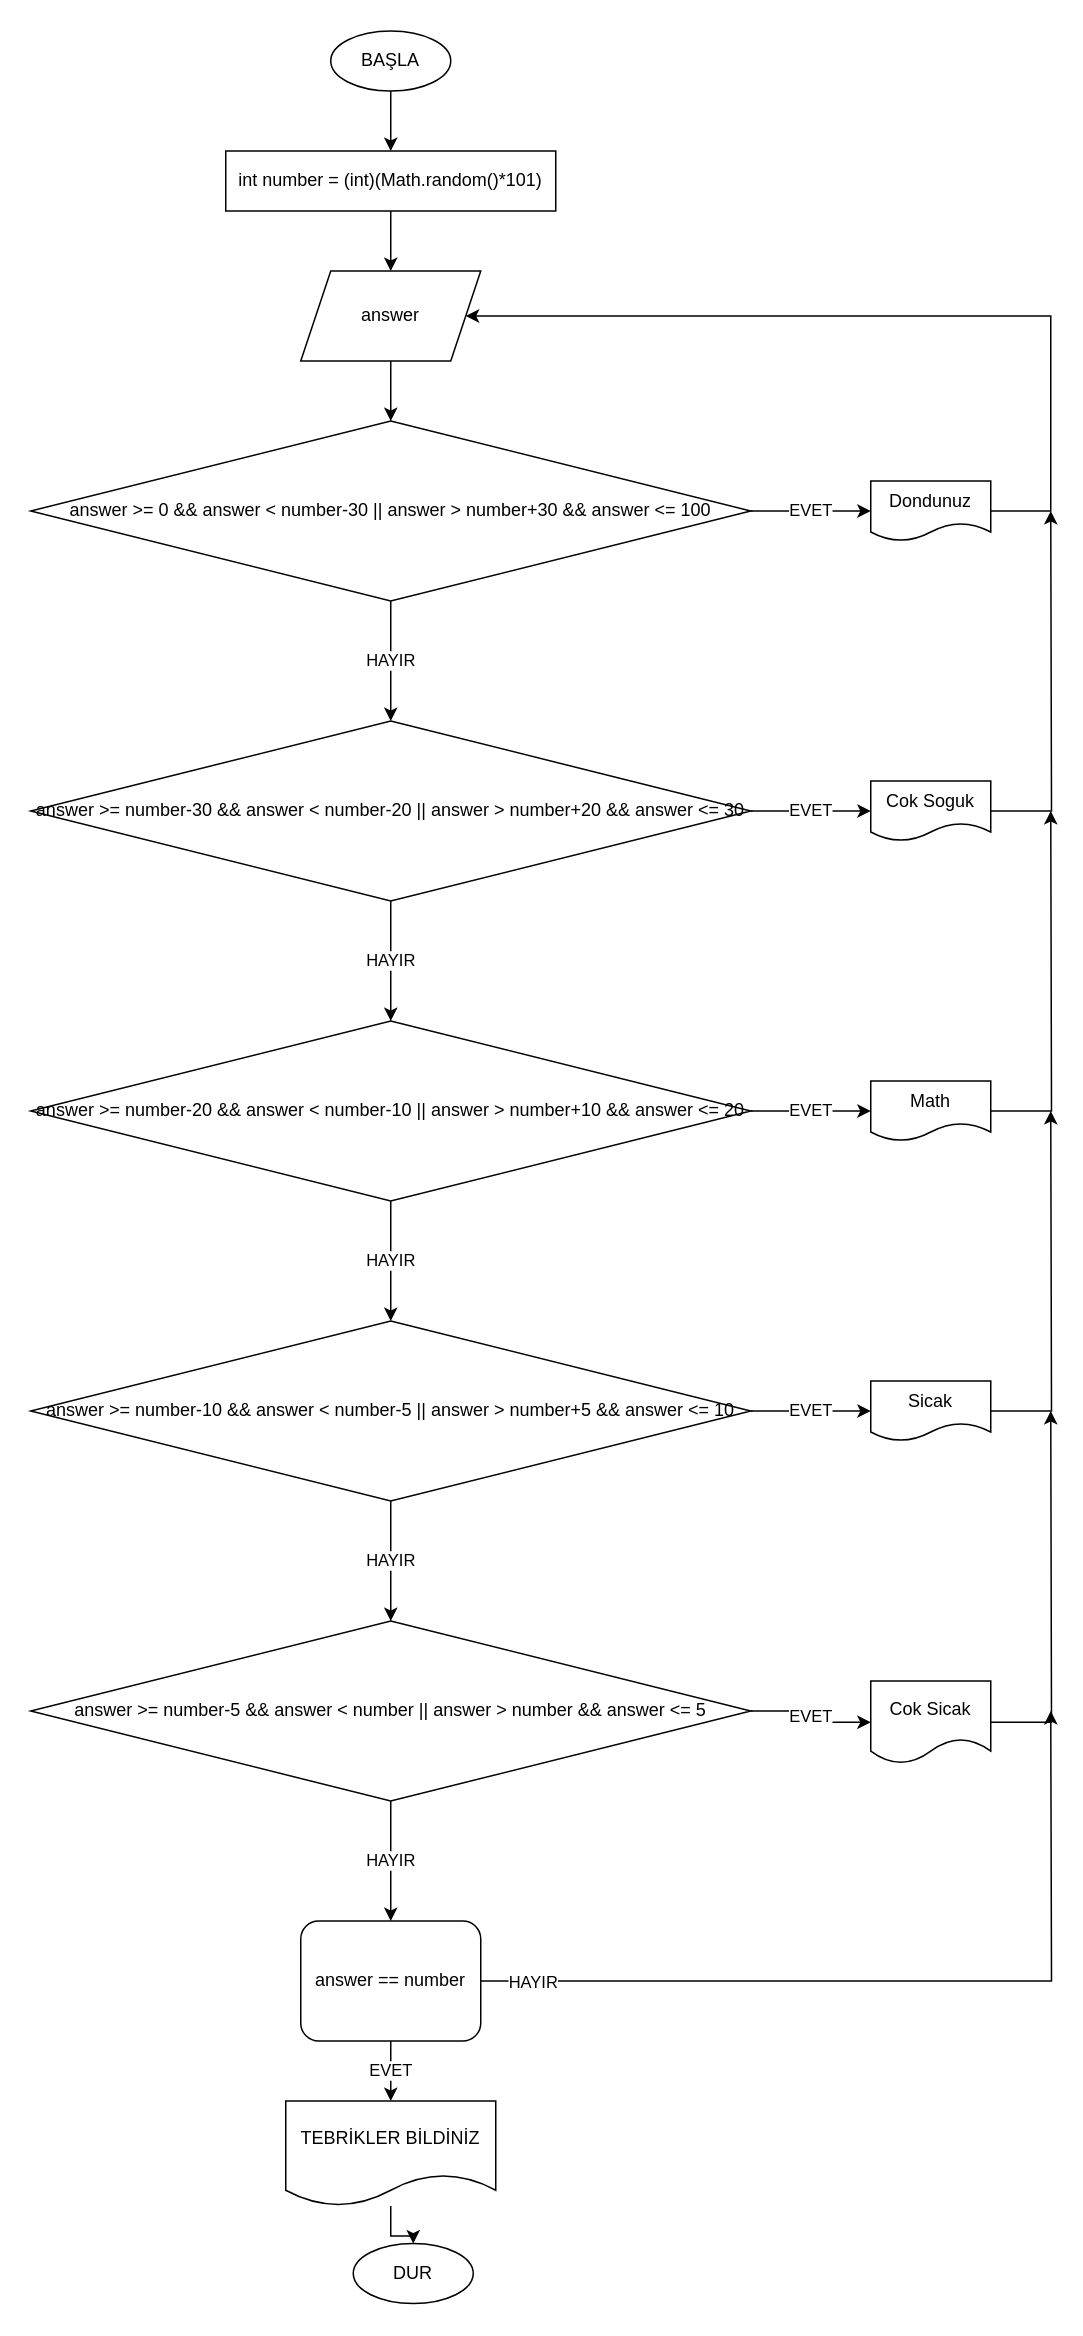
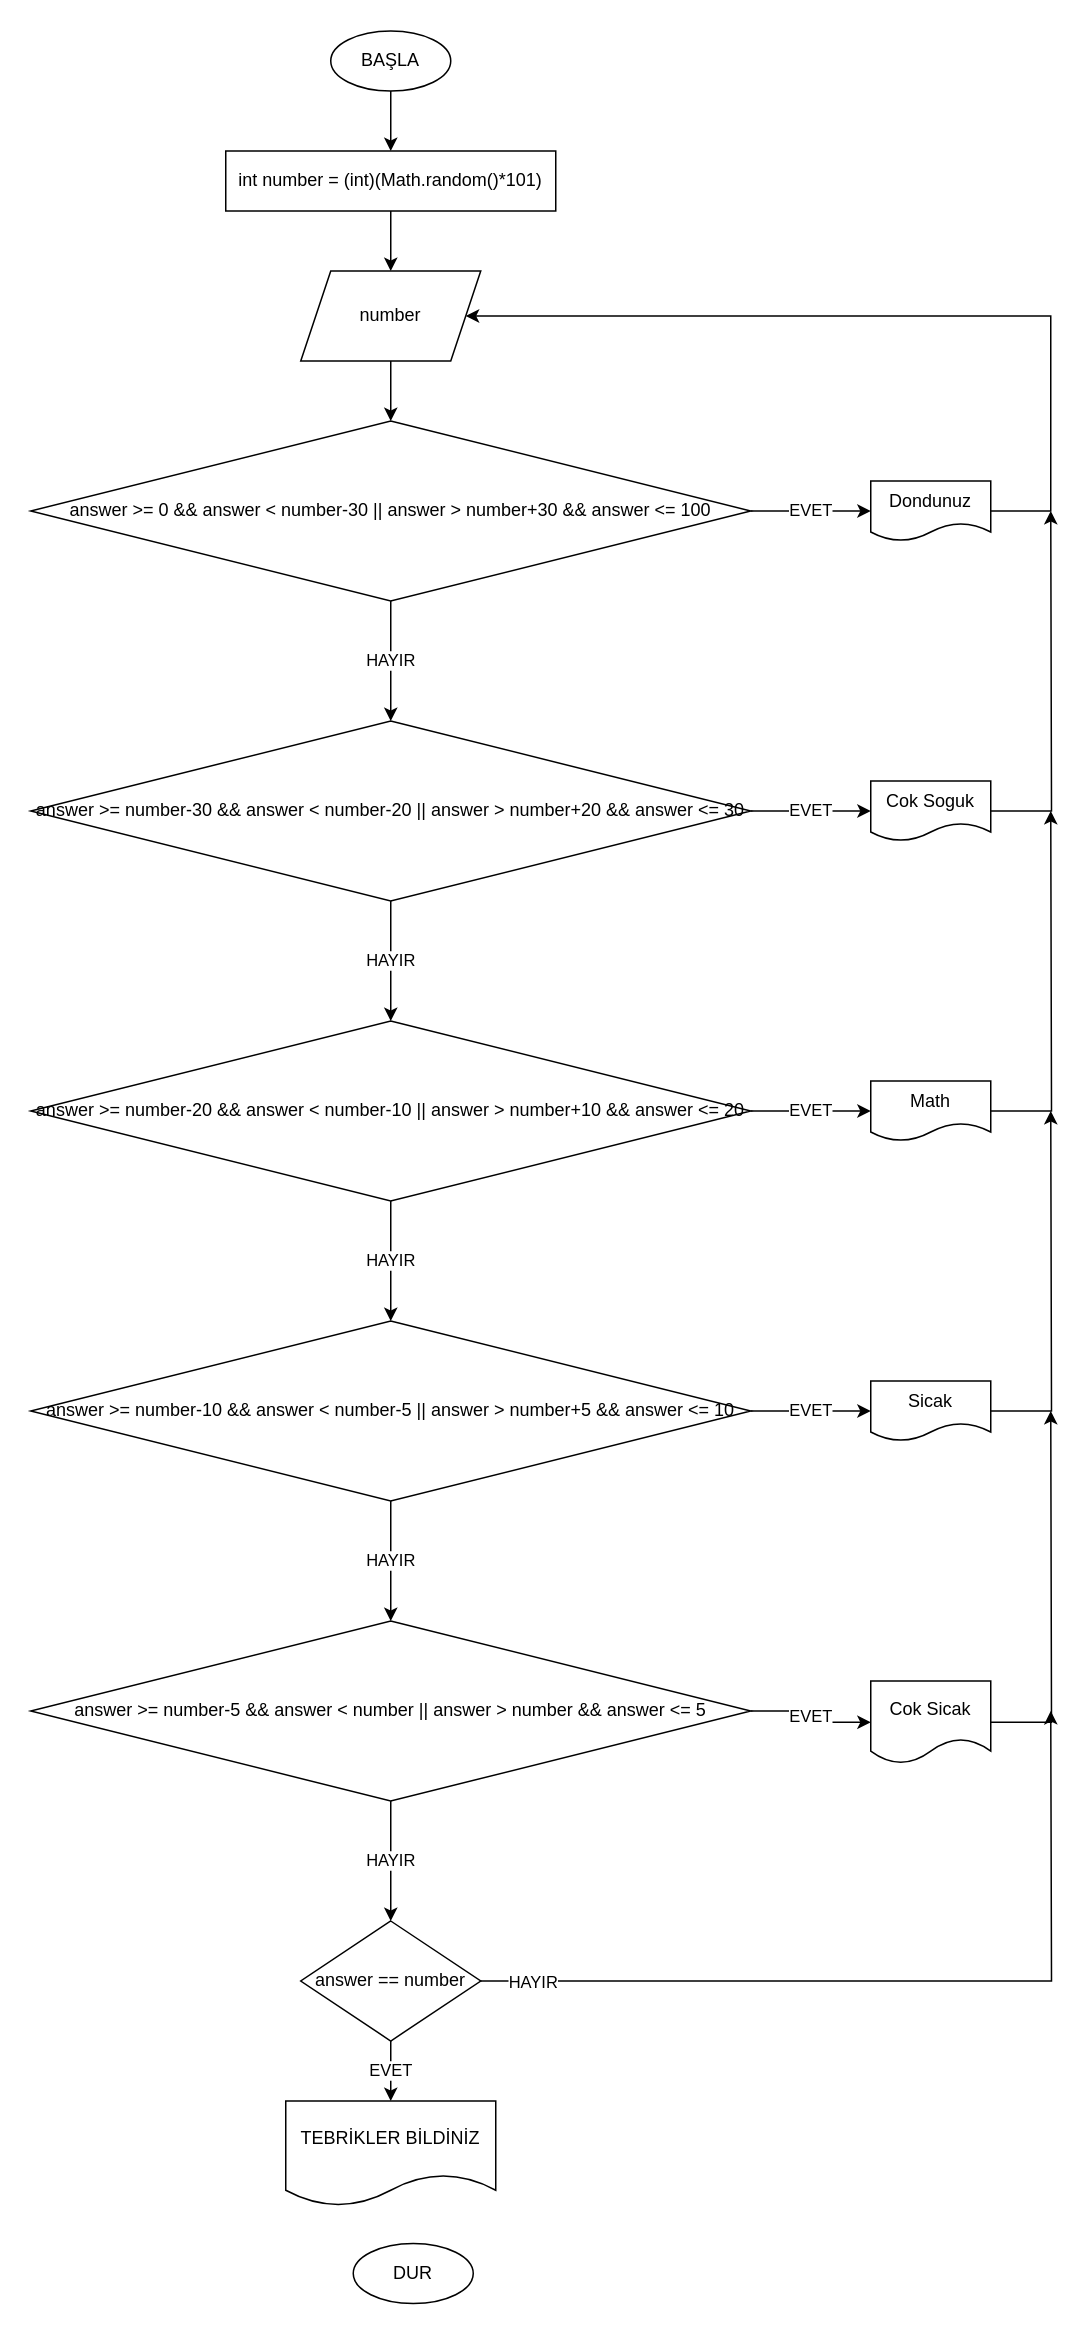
  <mxCell id="0" />
  <mxCell id="1" parent="0" />
  <mxCell id="2" value="" style="edgeStyle=orthogonalEdgeStyle;rounded=0;orthogonalLoop=1;jettySize=auto;html=1;" edge="1" parent="1" source="3" target="5"><mxGeometry relative="1" as="geometry" /></mxCell>
  <mxCell id="3" value="BAŞLA" style="ellipse;whiteSpace=wrap;html=1;" vertex="1" parent="1"><mxGeometry x="220" y="20" width="80" height="40" as="geometry" /></mxCell>
  <mxCell id="4" value="" style="edgeStyle=orthogonalEdgeStyle;rounded=0;orthogonalLoop=1;jettySize=auto;html=1;" edge="1" parent="1" source="5" target="7"><mxGeometry relative="1" as="geometry" /></mxCell>
  <mxCell id="5" value="int number = (int)(Math.random()*101)" style="whiteSpace=wrap;html=1;" vertex="1" parent="1"><mxGeometry x="150" y="100" width="220" height="40" as="geometry" /></mxCell>
  <mxCell id="6" value="" style="edgeStyle=orthogonalEdgeStyle;rounded=0;orthogonalLoop=1;jettySize=auto;html=1;" edge="1" parent="1" source="7" target="10"><mxGeometry relative="1" as="geometry" /></mxCell>
- <mxCell id="7" value="answer" style="shape=parallelogram;perimeter=parallelogramPerimeter;whiteSpace=wrap;html=1;fixedSize=1;" vertex="1" parent="1"><mxGeometry x="200" width="120" height="60" as="geometry" y="180" /></mxCell>
+ <mxCell id="7" value="number" style="shape=parallelogram;perimeter=parallelogramPerimeter;whiteSpace=wrap;html=1;fixedSize=1;" vertex="1" parent="1"><mxGeometry x="200" width="120" height="60" as="geometry" y="180" /></mxCell>
  <mxCell id="8" value="HAYIR" style="edgeStyle=orthogonalEdgeStyle;rounded=0;orthogonalLoop=1;jettySize=auto;html=1;" edge="1" parent="1" source="10" target="13"><mxGeometry relative="1" as="geometry" /></mxCell>
  <mxCell id="9" value="EVET" style="edgeStyle=orthogonalEdgeStyle;rounded=0;orthogonalLoop=1;jettySize=auto;html=1;" edge="1" parent="1" source="10" target="31"><mxGeometry relative="1" as="geometry" /></mxCell>
  <mxCell id="10" value="answer &amp;gt;= 0 &amp;amp;&amp;amp; answer &amp;lt; number-30 || answer &amp;gt; number+30 &amp;amp;&amp;amp; answer &amp;lt;= 100" style="rhombus;whiteSpace=wrap;html=1;" vertex="1" parent="1"><mxGeometry x="20" y="280" width="480" height="120" as="geometry" /></mxCell>
  <mxCell id="11" value="HAYIR" style="edgeStyle=orthogonalEdgeStyle;rounded=0;orthogonalLoop=1;jettySize=auto;html=1;" edge="1" parent="1" source="13" target="16"><mxGeometry relative="1" as="geometry" /></mxCell>
  <mxCell id="12" value="EVET" style="edgeStyle=orthogonalEdgeStyle;rounded=0;orthogonalLoop=1;jettySize=auto;html=1;" edge="1" parent="1" source="13" target="33"><mxGeometry relative="1" as="geometry" /></mxCell>
  <mxCell id="13" value="answer &amp;gt;= number-30 &amp;amp;&amp;amp; answer &amp;lt; number-20 || answer &amp;gt; number+20 &amp;amp;&amp;amp; answer &amp;lt;= 30" style="rhombus;whiteSpace=wrap;html=1;" vertex="1" parent="1"><mxGeometry x="20" y="480" width="480" height="120" as="geometry" /></mxCell>
  <mxCell id="14" value="HAYIR" style="edgeStyle=orthogonalEdgeStyle;rounded=0;orthogonalLoop=1;jettySize=auto;html=1;" edge="1" parent="1" source="16" target="19"><mxGeometry relative="1" as="geometry" /></mxCell>
  <mxCell id="15" value="EVET" style="edgeStyle=orthogonalEdgeStyle;rounded=0;orthogonalLoop=1;jettySize=auto;html=1;" edge="1" parent="1" source="16" target="35"><mxGeometry relative="1" as="geometry" /></mxCell>
  <mxCell id="16" value="answer &amp;gt;= number-20 &amp;amp;&amp;amp; answer &amp;lt; number-10 || answer &amp;gt; number+10 &amp;amp;&amp;amp; answer &amp;lt;= 20" style="rhombus;whiteSpace=wrap;html=1;" vertex="1" parent="1"><mxGeometry x="20" y="680" width="480" height="120" as="geometry" /></mxCell>
  <mxCell id="17" value="HAYIR" style="edgeStyle=orthogonalEdgeStyle;rounded=0;orthogonalLoop=1;jettySize=auto;html=1;" edge="1" parent="1" source="19" target="22"><mxGeometry relative="1" as="geometry" /></mxCell>
  <mxCell id="18" value="EVET" style="edgeStyle=orthogonalEdgeStyle;rounded=0;orthogonalLoop=1;jettySize=auto;html=1;" edge="1" parent="1" source="19" target="37"><mxGeometry relative="1" as="geometry" /></mxCell>
  <mxCell id="19" value="answer &amp;gt;= number-10 &amp;amp;&amp;amp; answer &amp;lt; number-5 || answer &amp;gt; number+5 &amp;amp;&amp;amp; answer &amp;lt;= 10" style="rhombus;whiteSpace=wrap;html=1;" vertex="1" parent="1"><mxGeometry x="20" y="880" width="480" height="120" as="geometry" /></mxCell>
  <mxCell id="20" value="HAYIR" style="edgeStyle=orthogonalEdgeStyle;rounded=0;orthogonalLoop=1;jettySize=auto;html=1;" edge="1" parent="1" source="22" target="26"><mxGeometry relative="1" as="geometry" /></mxCell>
  <mxCell id="21" value="EVET" style="edgeStyle=orthogonalEdgeStyle;rounded=0;orthogonalLoop=1;jettySize=auto;html=1;" edge="1" parent="1" source="22" target="39"><mxGeometry relative="1" as="geometry" /></mxCell>
  <mxCell id="22" value="answer &amp;gt;= number-5 &amp;amp;&amp;amp; answer &amp;lt; number || answer &amp;gt; number &amp;amp;&amp;amp; answer &amp;lt;= 5" style="rhombus;whiteSpace=wrap;html=1;" vertex="1" parent="1"><mxGeometry x="20" y="1080" width="480" height="120" as="geometry" /></mxCell>
  <mxCell id="23" value="EVET" style="edgeStyle=orthogonalEdgeStyle;rounded=0;orthogonalLoop=1;jettySize=auto;html=1;" edge="1" parent="1" source="26" target="28"><mxGeometry relative="1" as="geometry" /></mxCell>
  <mxCell id="24" style="edgeStyle=orthogonalEdgeStyle;rounded=0;orthogonalLoop=1;jettySize=auto;html=1;exitX=1;exitY=0.5;exitDx=0;exitDy=0;" edge="1" parent="1" source="26"><mxGeometry relative="1" as="geometry"><mxPoint x="700" y="1140" as="targetPoint" /></mxGeometry></mxCell>
  <mxCell id="25" value="HAYIR" style="edgeLabel;html=1;align=center;verticalAlign=middle;resizable=0;points=[];" vertex="1" connectable="0" parent="24"><mxGeometry x="-0.879" relative="1" as="geometry"><mxPoint as="offset" /></mxGeometry></mxCell>
- <mxCell id="26" value="answer == number" style="whiteSpace=wrap;html=1;rounded=1;" vertex="1" parent="1"><mxGeometry x="200" y="1280" width="120" height="80" as="geometry" /></mxCell>
- <mxCell id="27" value="" style="edgeStyle=orthogonalEdgeStyle;rounded=0;orthogonalLoop=1;jettySize=auto;html=1;" edge="1" parent="1" source="28" target="29"><mxGeometry relative="1" as="geometry" /></mxCell>
+ <mxCell id="26" value="answer == number" style="rhombus;whiteSpace=wrap;html=1;" vertex="1" parent="1"><mxGeometry x="200" y="1280" width="120" height="80" as="geometry" /></mxCell>
  <mxCell id="28" value="TEBRİKLER BİLDİNİZ" style="shape=document;whiteSpace=wrap;html=1;boundedLbl=1;" vertex="1" parent="1"><mxGeometry x="190" y="1400" width="140" height="70" as="geometry" /></mxCell>
  <mxCell id="29" value="DUR" style="ellipse;whiteSpace=wrap;html=1;" vertex="1" parent="1"><mxGeometry x="235" y="1495" width="80" height="40" as="geometry" /></mxCell>
  <mxCell id="30" style="edgeStyle=orthogonalEdgeStyle;rounded=0;orthogonalLoop=1;jettySize=auto;html=1;exitX=1;exitY=0.5;exitDx=0;exitDy=0;entryX=1;entryY=0.5;entryDx=0;entryDy=0;" edge="1" parent="1" source="31" target="7"><mxGeometry relative="1" as="geometry"><Array as="points"><mxPoint x="700" y="340" /><mxPoint x="700" y="210" /></Array></mxGeometry></mxCell>
  <mxCell id="31" value="Dondunuz" style="shape=document;whiteSpace=wrap;html=1;boundedLbl=1;" vertex="1" parent="1"><mxGeometry x="580" y="320" width="80" height="40" as="geometry" /></mxCell>
  <mxCell id="32" style="edgeStyle=orthogonalEdgeStyle;rounded=0;orthogonalLoop=1;jettySize=auto;html=1;exitX=1;exitY=0.5;exitDx=0;exitDy=0;" edge="1" parent="1" source="33"><mxGeometry relative="1" as="geometry"><mxPoint x="700" y="340" as="targetPoint" /></mxGeometry></mxCell>
  <mxCell id="33" value="Cok Soguk" style="shape=document;whiteSpace=wrap;html=1;boundedLbl=1;" vertex="1" parent="1"><mxGeometry x="580" y="520" width="80" height="40" as="geometry" /></mxCell>
  <mxCell id="34" style="edgeStyle=orthogonalEdgeStyle;rounded=0;orthogonalLoop=1;jettySize=auto;html=1;exitX=1;exitY=0.5;exitDx=0;exitDy=0;" edge="1" parent="1" source="35"><mxGeometry relative="1" as="geometry"><mxPoint x="700" y="540" as="targetPoint" /></mxGeometry></mxCell>
  <mxCell id="35" value="Math" style="shape=document;whiteSpace=wrap;html=1;boundedLbl=1;" vertex="1" parent="1"><mxGeometry x="580" y="720" width="80" height="40" as="geometry" /></mxCell>
  <mxCell id="36" style="edgeStyle=orthogonalEdgeStyle;rounded=0;orthogonalLoop=1;jettySize=auto;html=1;exitX=1;exitY=0.5;exitDx=0;exitDy=0;" edge="1" parent="1" source="37"><mxGeometry relative="1" as="geometry"><mxPoint x="700" y="740" as="targetPoint" /></mxGeometry></mxCell>
  <mxCell id="37" value="Sicak" style="shape=document;whiteSpace=wrap;html=1;boundedLbl=1;" vertex="1" parent="1"><mxGeometry x="580" y="920" width="80" height="40" as="geometry" /></mxCell>
  <mxCell id="38" style="edgeStyle=orthogonalEdgeStyle;rounded=0;orthogonalLoop=1;jettySize=auto;html=1;exitX=1;exitY=0.5;exitDx=0;exitDy=0;" edge="1" parent="1" source="39"><mxGeometry relative="1" as="geometry"><mxPoint x="700" y="940" as="targetPoint" /></mxGeometry></mxCell>
  <mxCell id="39" value="Cok Sicak" style="shape=document;whiteSpace=wrap;html=1;boundedLbl=1;" vertex="1" parent="1"><mxGeometry x="580" y="1120" width="80" height="55" as="geometry" /></mxCell>
